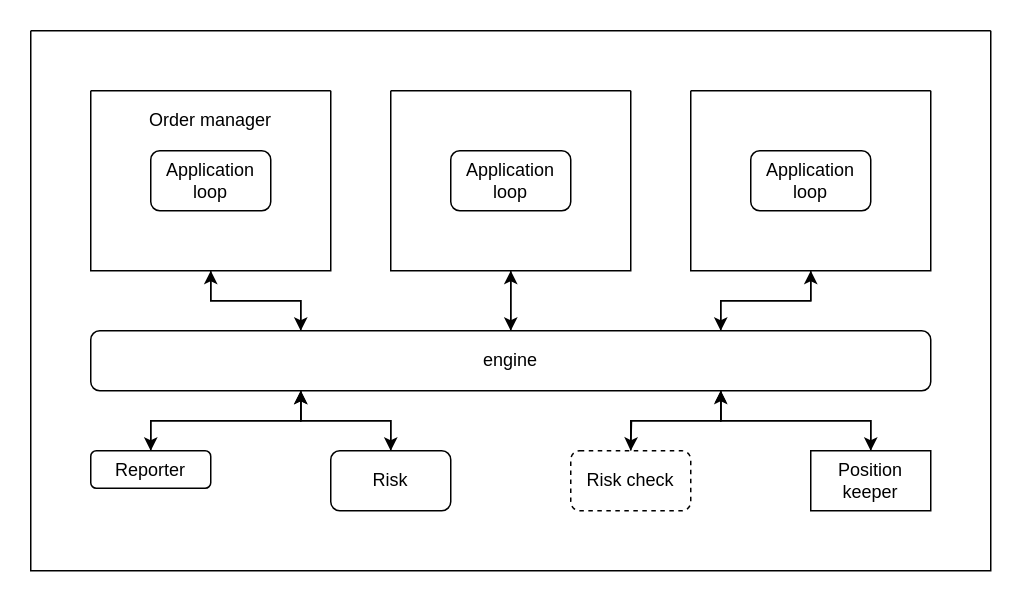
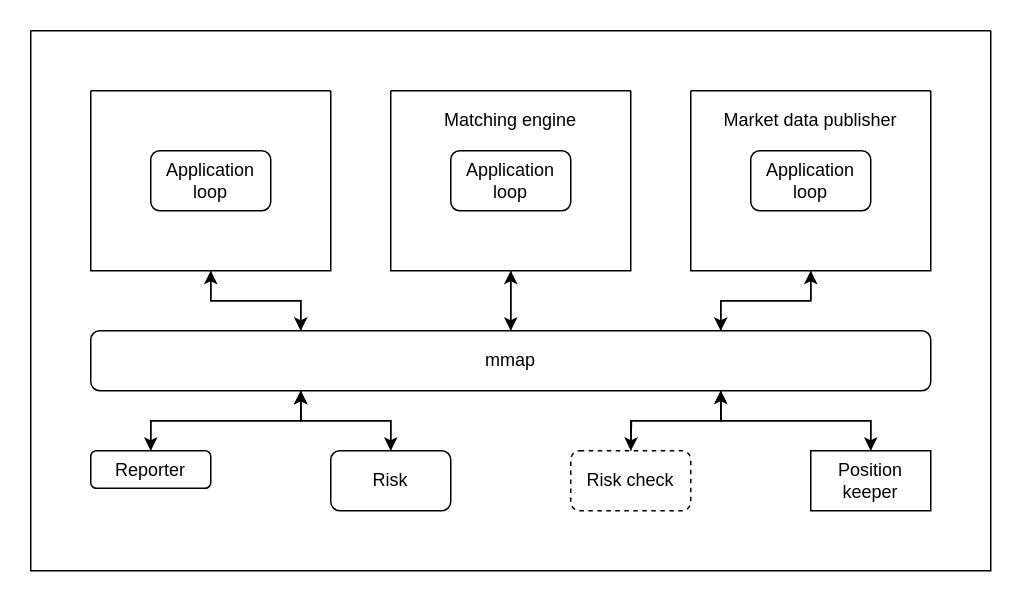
  <mxCell id="0" />
  <mxCell id="1" parent="0" />
  <mxCell id="2" value="" style="swimlane;startSize=0;" vertex="1" parent="1"><mxGeometry x="20" y="20" width="640" height="360" as="geometry" /></mxCell>
  <mxCell id="3" style="edgeStyle=orthogonalEdgeStyle;rounded=0;orthogonalLoop=1;jettySize=auto;html=1;exitX=0.5;exitY=1;exitDx=0;exitDy=0;entryX=0.25;entryY=0;entryDx=0;entryDy=0;" edge="1" parent="2" source="4" target="22"><mxGeometry relative="1" as="geometry" /></mxCell>
  <mxCell id="4" value="" style="swimlane;startSize=0;" vertex="1" parent="2"><mxGeometry x="40" y="40" width="160" height="120" as="geometry" /></mxCell>
  <mxCell id="5" value="Application loop" style="rounded=1;whiteSpace=wrap;html=1;" vertex="1" parent="4"><mxGeometry x="40" y="40" width="80" height="40" as="geometry" /></mxCell>
- <mxCell id="6" value="Order manager" style="text;html=1;align=center;verticalAlign=middle;whiteSpace=wrap;rounded=0;" vertex="1" parent="4"><mxGeometry width="160" height="40" as="geometry" /></mxCell>
  <mxCell id="7" style="edgeStyle=orthogonalEdgeStyle;rounded=0;orthogonalLoop=1;jettySize=auto;html=1;exitX=0.5;exitY=1;exitDx=0;exitDy=0;entryX=0.75;entryY=0;entryDx=0;entryDy=0;" edge="1" parent="2" source="8" target="22"><mxGeometry relative="1" as="geometry" /></mxCell>
  <mxCell id="8" value="" style="swimlane;startSize=0;" vertex="1" parent="2"><mxGeometry x="440" y="40" width="160" height="120" as="geometry" /></mxCell>
  <mxCell id="9" value="Application loop" style="rounded=1;whiteSpace=wrap;html=1;" vertex="1" parent="8"><mxGeometry x="40" y="40" width="80" height="40" as="geometry" /></mxCell>
+ <mxCell id="10" value="Market data publisher" style="text;html=1;align=center;verticalAlign=middle;whiteSpace=wrap;rounded=0;" vertex="1" parent="8"><mxGeometry width="160" height="40" as="geometry" /></mxCell>
  <mxCell id="11" style="edgeStyle=orthogonalEdgeStyle;rounded=0;orthogonalLoop=1;jettySize=auto;html=1;exitX=0.5;exitY=1;exitDx=0;exitDy=0;entryX=0.5;entryY=0;entryDx=0;entryDy=0;" edge="1" parent="2" source="12" target="22"><mxGeometry relative="1" as="geometry" /></mxCell>
  <mxCell id="12" value="" style="swimlane;startSize=0;" vertex="1" parent="2"><mxGeometry x="240" y="40" width="160" height="120" as="geometry" /></mxCell>
  <mxCell id="13" value="Application loop" style="rounded=1;whiteSpace=wrap;html=1;" vertex="1" parent="12"><mxGeometry x="40" y="40" width="80" height="40" as="geometry" /></mxCell>
+ <mxCell id="14" value="Matching engine" style="text;html=1;align=center;verticalAlign=middle;whiteSpace=wrap;rounded=0;" vertex="1" parent="12"><mxGeometry width="160" height="40" as="geometry" /></mxCell>
  <mxCell id="15" style="edgeStyle=orthogonalEdgeStyle;rounded=0;orthogonalLoop=1;jettySize=auto;html=1;exitX=0.75;exitY=0;exitDx=0;exitDy=0;entryX=0.5;entryY=1;entryDx=0;entryDy=0;" edge="1" parent="2" source="22" target="8"><mxGeometry relative="1" as="geometry" /></mxCell>
  <mxCell id="16" style="edgeStyle=orthogonalEdgeStyle;rounded=0;orthogonalLoop=1;jettySize=auto;html=1;exitX=0.25;exitY=0;exitDx=0;exitDy=0;entryX=0.5;entryY=1;entryDx=0;entryDy=0;" edge="1" parent="2" source="22" target="4"><mxGeometry relative="1" as="geometry" /></mxCell>
  <mxCell id="17" style="edgeStyle=orthogonalEdgeStyle;rounded=0;orthogonalLoop=1;jettySize=auto;html=1;exitX=0.5;exitY=0;exitDx=0;exitDy=0;entryX=0.5;entryY=1;entryDx=0;entryDy=0;" edge="1" parent="2" source="22" target="12"><mxGeometry relative="1" as="geometry" /></mxCell>
  <mxCell id="18" style="edgeStyle=orthogonalEdgeStyle;rounded=0;orthogonalLoop=1;jettySize=auto;html=1;exitX=0.25;exitY=1;exitDx=0;exitDy=0;entryX=0.5;entryY=0;entryDx=0;entryDy=0;" edge="1" parent="2" source="22" target="24"><mxGeometry relative="1" as="geometry" /></mxCell>
  <mxCell id="19" style="edgeStyle=orthogonalEdgeStyle;rounded=0;orthogonalLoop=1;jettySize=auto;html=1;exitX=0.25;exitY=1;exitDx=0;exitDy=0;entryX=0.5;entryY=0;entryDx=0;entryDy=0;" edge="1" parent="2" source="22" target="28"><mxGeometry relative="1" as="geometry" /></mxCell>
  <mxCell id="20" style="edgeStyle=orthogonalEdgeStyle;rounded=0;orthogonalLoop=1;jettySize=auto;html=1;exitX=0.75;exitY=1;exitDx=0;exitDy=0;" edge="1" parent="2" source="22"><mxGeometry relative="1" as="geometry"><mxPoint x="400" y="280" as="targetPoint" /></mxGeometry></mxCell>
  <mxCell id="21" style="edgeStyle=orthogonalEdgeStyle;rounded=0;orthogonalLoop=1;jettySize=auto;html=1;exitX=0.75;exitY=1;exitDx=0;exitDy=0;entryX=0.5;entryY=0;entryDx=0;entryDy=0;" edge="1" parent="2" source="22" target="26"><mxGeometry relative="1" as="geometry" /></mxCell>
- <mxCell id="22" value="engine" style="rounded=1;whiteSpace=wrap;html=1;" vertex="1" parent="2"><mxGeometry x="40" y="200" width="560" height="40" as="geometry" /></mxCell>
+ <mxCell id="22" value="mmap" style="rounded=1;whiteSpace=wrap;html=1;" vertex="1" parent="2"><mxGeometry x="40" y="200" width="560" height="40" as="geometry" /></mxCell>
  <mxCell id="23" style="edgeStyle=orthogonalEdgeStyle;rounded=0;orthogonalLoop=1;jettySize=auto;html=1;exitX=0.5;exitY=0;exitDx=0;exitDy=0;entryX=0.25;entryY=1;entryDx=0;entryDy=0;" edge="1" parent="2" source="24" target="22"><mxGeometry relative="1" as="geometry" /></mxCell>
  <mxCell id="24" value="Reporter" style="rounded=1;whiteSpace=wrap;html=1;" vertex="1" parent="2"><mxGeometry x="40" y="280" width="80" height="25" as="geometry" /></mxCell>
  <mxCell id="25" style="edgeStyle=orthogonalEdgeStyle;rounded=0;orthogonalLoop=1;jettySize=auto;html=1;exitX=0.5;exitY=0;exitDx=0;exitDy=0;entryX=0.75;entryY=1;entryDx=0;entryDy=0;" edge="1" parent="2" source="26" target="22"><mxGeometry relative="1" as="geometry" /></mxCell>
  <mxCell id="26" value="Position keeper" style="whiteSpace=wrap;html=1;rounded=0;" vertex="1" parent="2"><mxGeometry x="520" y="280" width="80" height="40" as="geometry" /></mxCell>
  <mxCell id="27" style="edgeStyle=orthogonalEdgeStyle;rounded=0;orthogonalLoop=1;jettySize=auto;html=1;exitX=0.5;exitY=0;exitDx=0;exitDy=0;entryX=0.25;entryY=1;entryDx=0;entryDy=0;" edge="1" parent="2" source="28" target="22"><mxGeometry relative="1" as="geometry" /></mxCell>
  <mxCell id="28" value="Risk" style="rounded=1;whiteSpace=wrap;html=1;" vertex="1" parent="2"><mxGeometry x="200" y="280" width="80" height="40" as="geometry" /></mxCell>
  <mxCell id="29" style="edgeStyle=orthogonalEdgeStyle;rounded=0;orthogonalLoop=1;jettySize=auto;html=1;exitX=0.5;exitY=0;exitDx=0;exitDy=0;entryX=0.75;entryY=1;entryDx=0;entryDy=0;endArrow=open;" edge="1" parent="2" source="30" target="22"><mxGeometry relative="1" as="geometry" /></mxCell>
  <mxCell id="30" value="Risk check" style="rounded=1;whiteSpace=wrap;html=1;dashed=1;" vertex="1" parent="2"><mxGeometry x="360" y="280" width="80" height="40" as="geometry" /></mxCell>
